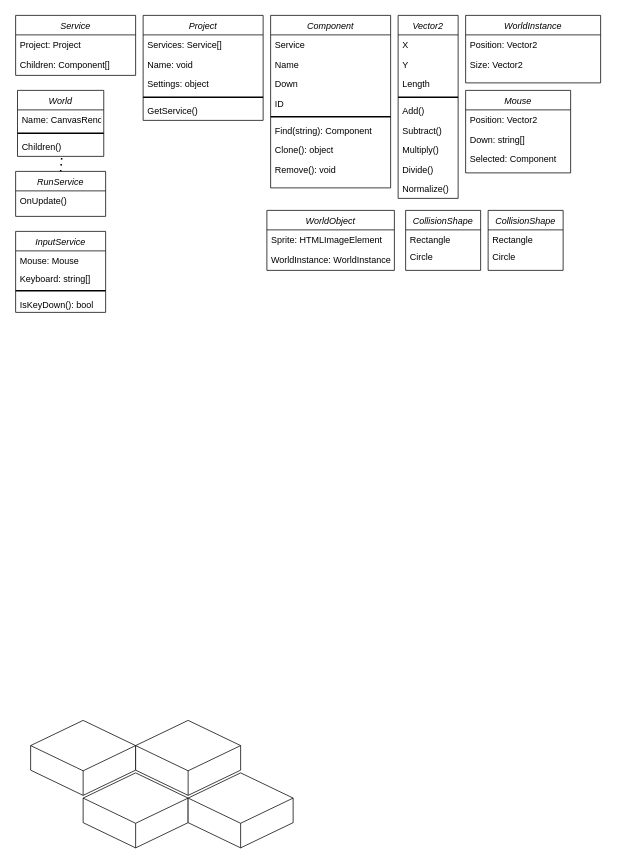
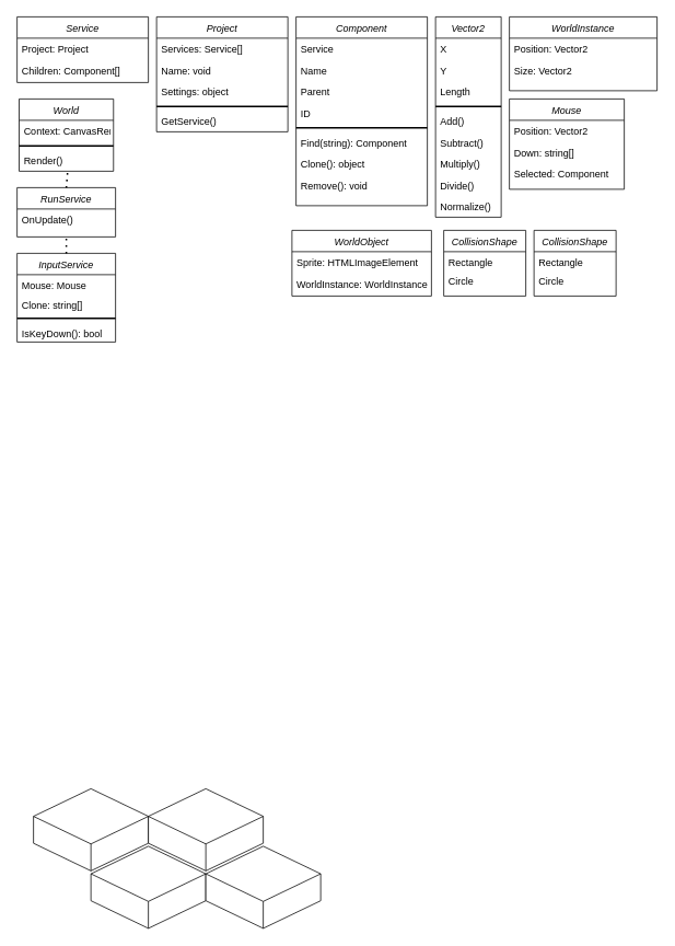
  <mxCell id="0" />
  <mxCell id="1" parent="0" />
  <mxCell id="2" value="Component" style="swimlane;fontStyle=2;align=center;verticalAlign=top;childLayout=stackLayout;horizontal=1;startSize=26;horizontalStack=0;resizeParent=1;resizeLast=0;collapsible=1;marginBottom=0;rounded=0;shadow=0;strokeWidth=1;" parent="1" vertex="1"><mxGeometry x="360" y="20" width="160" height="230" as="geometry"><mxRectangle x="230" y="140" width="160" height="26" as="alternateBounds" /></mxGeometry></mxCell>
  <mxCell id="3" value="Service" style="text;align=left;verticalAlign=top;spacingLeft=4;spacingRight=4;overflow=hidden;rotatable=0;points=[[0,0.5],[1,0.5]];portConstraint=eastwest;rounded=0;shadow=0;html=0;" parent="2" vertex="1"><mxGeometry y="26" width="160" height="26" as="geometry" /></mxCell>
  <mxCell id="4" value="Name" style="text;align=left;verticalAlign=top;spacingLeft=4;spacingRight=4;overflow=hidden;rotatable=0;points=[[0,0.5],[1,0.5]];portConstraint=eastwest;" parent="2" vertex="1"><mxGeometry y="52" width="160" height="26" as="geometry" /></mxCell>
- <mxCell id="5" value="Down" style="text;align=left;verticalAlign=top;spacingLeft=4;spacingRight=4;overflow=hidden;rotatable=0;points=[[0,0.5],[1,0.5]];portConstraint=eastwest;rounded=0;shadow=0;html=0;" parent="2" vertex="1"><mxGeometry y="78" width="160" height="26" as="geometry" /></mxCell>
+ <mxCell id="5" value="Parent" style="text;align=left;verticalAlign=top;spacingLeft=4;spacingRight=4;overflow=hidden;rotatable=0;points=[[0,0.5],[1,0.5]];portConstraint=eastwest;rounded=0;shadow=0;html=0;" parent="2" vertex="1"><mxGeometry y="78" width="160" height="26" as="geometry" /></mxCell>
  <mxCell id="6" value="ID" style="text;align=left;verticalAlign=top;spacingLeft=4;spacingRight=4;overflow=hidden;rotatable=0;points=[[0,0.5],[1,0.5]];portConstraint=eastwest;rounded=0;shadow=0;html=0;" parent="2" vertex="1"><mxGeometry y="104" width="160" height="26" as="geometry" /></mxCell>
  <mxCell id="7" value="" style="line;strokeWidth=2;html=1;" parent="2" vertex="1"><mxGeometry y="130" width="160" height="10" as="geometry" /></mxCell>
  <mxCell id="8" value="Find(string): Component" style="text;align=left;verticalAlign=top;spacingLeft=4;spacingRight=4;overflow=hidden;rotatable=0;points=[[0,0.5],[1,0.5]];portConstraint=eastwest;rounded=0;shadow=0;html=0;" parent="2" vertex="1"><mxGeometry y="140" width="160" height="26" as="geometry" /></mxCell>
  <mxCell id="9" value="Clone(): object" style="text;align=left;verticalAlign=top;spacingLeft=4;spacingRight=4;overflow=hidden;rotatable=0;points=[[0,0.5],[1,0.5]];portConstraint=eastwest;rounded=0;shadow=0;html=0;" parent="2" vertex="1"><mxGeometry y="166" width="160" height="26" as="geometry" /></mxCell>
  <mxCell id="10" value="Remove(): void" style="text;align=left;verticalAlign=top;spacingLeft=4;spacingRight=4;overflow=hidden;rotatable=0;points=[[0,0.5],[1,0.5]];portConstraint=eastwest;rounded=0;shadow=0;html=0;" parent="2" vertex="1"><mxGeometry y="192" width="160" height="26" as="geometry" /></mxCell>
  <mxCell id="11" value="Service" style="swimlane;fontStyle=2;align=center;verticalAlign=top;childLayout=stackLayout;horizontal=1;startSize=26;horizontalStack=0;resizeParent=1;resizeLast=0;collapsible=1;marginBottom=0;rounded=0;shadow=0;strokeWidth=1;" parent="1" vertex="1"><mxGeometry x="20" y="20" width="160" height="80" as="geometry"><mxRectangle x="230" y="140" width="160" height="26" as="alternateBounds" /></mxGeometry></mxCell>
  <mxCell id="12" value="Project: Project" style="text;align=left;verticalAlign=top;spacingLeft=4;spacingRight=4;overflow=hidden;rotatable=0;points=[[0,0.5],[1,0.5]];portConstraint=eastwest;" parent="11" vertex="1"><mxGeometry y="26" width="160" height="26" as="geometry" /></mxCell>
  <mxCell id="13" value="Children: Component[]" style="text;align=left;verticalAlign=top;spacingLeft=4;spacingRight=4;overflow=hidden;rotatable=0;points=[[0,0.5],[1,0.5]];portConstraint=eastwest;rounded=0;shadow=0;html=0;" parent="11" vertex="1"><mxGeometry y="52" width="160" height="26" as="geometry" /></mxCell>
  <mxCell id="14" value="Project" style="swimlane;fontStyle=2;align=center;verticalAlign=top;childLayout=stackLayout;horizontal=1;startSize=26;horizontalStack=0;resizeParent=1;resizeLast=0;collapsible=1;marginBottom=0;rounded=0;shadow=0;strokeWidth=1;" parent="1" vertex="1"><mxGeometry x="190" y="20" width="160" height="140" as="geometry"><mxRectangle x="230" y="140" width="160" height="26" as="alternateBounds" /></mxGeometry></mxCell>
  <mxCell id="15" value="Services: Service[]" style="text;align=left;verticalAlign=top;spacingLeft=4;spacingRight=4;overflow=hidden;rotatable=0;points=[[0,0.5],[1,0.5]];portConstraint=eastwest;rounded=0;shadow=0;html=0;" parent="14" vertex="1"><mxGeometry y="26" width="160" height="26" as="geometry" /></mxCell>
  <mxCell id="16" value="Name: void" style="text;align=left;verticalAlign=top;spacingLeft=4;spacingRight=4;overflow=hidden;rotatable=0;points=[[0,0.5],[1,0.5]];portConstraint=eastwest;" parent="14" vertex="1"><mxGeometry y="52" width="160" height="26" as="geometry" /></mxCell>
  <mxCell id="17" value="Settings: object" style="text;align=left;verticalAlign=top;spacingLeft=4;spacingRight=4;overflow=hidden;rotatable=0;points=[[0,0.5],[1,0.5]];portConstraint=eastwest;rounded=0;shadow=0;html=0;" parent="14" vertex="1"><mxGeometry y="78" width="160" height="26" as="geometry" /></mxCell>
  <mxCell id="18" value="" style="line;strokeWidth=2;html=1;" parent="14" vertex="1"><mxGeometry y="104" width="160" height="10" as="geometry" /></mxCell>
  <mxCell id="19" value="GetService()" style="text;align=left;verticalAlign=top;spacingLeft=4;spacingRight=4;overflow=hidden;rotatable=0;points=[[0,0.5],[1,0.5]];portConstraint=eastwest;rounded=0;shadow=0;html=0;" parent="14" vertex="1"><mxGeometry y="114" width="160" height="26" as="geometry" /></mxCell>
  <mxCell id="20" value="WorldObject" style="swimlane;fontStyle=2;align=center;verticalAlign=top;childLayout=stackLayout;horizontal=1;startSize=26;horizontalStack=0;resizeParent=1;resizeLast=0;collapsible=1;marginBottom=0;rounded=0;shadow=0;strokeWidth=1;" parent="1" vertex="1"><mxGeometry x="355" y="280" width="170" height="80" as="geometry"><mxRectangle x="230" y="140" width="160" height="26" as="alternateBounds" /></mxGeometry></mxCell>
  <mxCell id="21" value="Sprite: HTMLImageElement" style="text;align=left;verticalAlign=top;spacingLeft=4;spacingRight=4;overflow=hidden;rotatable=0;points=[[0,0.5],[1,0.5]];portConstraint=eastwest;rounded=0;shadow=0;html=0;" parent="20" vertex="1"><mxGeometry y="26" width="170" height="26" as="geometry" /></mxCell>
  <mxCell id="22" value="WorldInstance: WorldInstance" style="text;align=left;verticalAlign=top;spacingLeft=4;spacingRight=4;overflow=hidden;rotatable=0;points=[[0,0.5],[1,0.5]];portConstraint=eastwest;" parent="20" vertex="1"><mxGeometry y="52" width="170" height="26" as="geometry" /></mxCell>
  <mxCell id="23" value="Vector2" style="swimlane;fontStyle=2;align=center;verticalAlign=top;childLayout=stackLayout;horizontal=1;startSize=26;horizontalStack=0;resizeParent=1;resizeLast=0;collapsible=1;marginBottom=0;rounded=0;shadow=0;strokeWidth=1;" parent="1" vertex="1"><mxGeometry x="530" y="20" width="80" height="244" as="geometry"><mxRectangle x="230" y="140" width="160" height="26" as="alternateBounds" /></mxGeometry></mxCell>
  <mxCell id="24" value="X" style="text;align=left;verticalAlign=top;spacingLeft=4;spacingRight=4;overflow=hidden;rotatable=0;points=[[0,0.5],[1,0.5]];portConstraint=eastwest;rounded=0;shadow=0;html=0;" parent="23" vertex="1"><mxGeometry y="26" width="80" height="26" as="geometry" /></mxCell>
  <mxCell id="25" value="Y" style="text;align=left;verticalAlign=top;spacingLeft=4;spacingRight=4;overflow=hidden;rotatable=0;points=[[0,0.5],[1,0.5]];portConstraint=eastwest;" parent="23" vertex="1"><mxGeometry y="52" width="80" height="26" as="geometry" /></mxCell>
  <mxCell id="26" value="Length" style="text;align=left;verticalAlign=top;spacingLeft=4;spacingRight=4;overflow=hidden;rotatable=0;points=[[0,0.5],[1,0.5]];portConstraint=eastwest;rounded=0;shadow=0;html=0;" parent="23" vertex="1"><mxGeometry y="78" width="80" height="26" as="geometry" /></mxCell>
  <mxCell id="27" value="" style="line;strokeWidth=2;html=1;" parent="23" vertex="1"><mxGeometry y="104" width="80" height="10" as="geometry" /></mxCell>
  <mxCell id="28" value="Add()" style="text;align=left;verticalAlign=top;spacingLeft=4;spacingRight=4;overflow=hidden;rotatable=0;points=[[0,0.5],[1,0.5]];portConstraint=eastwest;rounded=0;shadow=0;html=0;" parent="23" vertex="1"><mxGeometry y="114" width="80" height="26" as="geometry" /></mxCell>
  <mxCell id="29" value="Subtract()" style="text;align=left;verticalAlign=top;spacingLeft=4;spacingRight=4;overflow=hidden;rotatable=0;points=[[0,0.5],[1,0.5]];portConstraint=eastwest;rounded=0;shadow=0;html=0;" parent="23" vertex="1"><mxGeometry y="140" width="80" height="26" as="geometry" /></mxCell>
  <mxCell id="30" value="Multiply()" style="text;align=left;verticalAlign=top;spacingLeft=4;spacingRight=4;overflow=hidden;rotatable=0;points=[[0,0.5],[1,0.5]];portConstraint=eastwest;rounded=0;shadow=0;html=0;" parent="23" vertex="1"><mxGeometry y="166" width="80" height="26" as="geometry" /></mxCell>
  <mxCell id="31" value="Divide()" style="text;align=left;verticalAlign=top;spacingLeft=4;spacingRight=4;overflow=hidden;rotatable=0;points=[[0,0.5],[1,0.5]];portConstraint=eastwest;rounded=0;shadow=0;html=0;" parent="23" vertex="1"><mxGeometry y="192" width="80" height="26" as="geometry" /></mxCell>
  <mxCell id="32" value="Normalize()" style="text;align=left;verticalAlign=top;spacingLeft=4;spacingRight=4;overflow=hidden;rotatable=0;points=[[0,0.5],[1,0.5]];portConstraint=eastwest;rounded=0;shadow=0;html=0;" parent="23" vertex="1"><mxGeometry y="218" width="80" height="26" as="geometry" /></mxCell>
  <mxCell id="33" value="WorldInstance" style="swimlane;fontStyle=2;align=center;verticalAlign=top;childLayout=stackLayout;horizontal=1;startSize=26;horizontalStack=0;resizeParent=1;resizeLast=0;collapsible=1;marginBottom=0;rounded=0;shadow=0;strokeWidth=1;" parent="1" vertex="1"><mxGeometry x="620" y="20" width="180" height="90" as="geometry"><mxRectangle x="230" y="140" width="160" height="26" as="alternateBounds" /></mxGeometry></mxCell>
  <mxCell id="34" value="Position: Vector2" style="text;align=left;verticalAlign=top;spacingLeft=4;spacingRight=4;overflow=hidden;rotatable=0;points=[[0,0.5],[1,0.5]];portConstraint=eastwest;rounded=0;shadow=0;html=0;" parent="33" vertex="1"><mxGeometry y="26" width="180" height="26" as="geometry" /></mxCell>
  <mxCell id="35" value="Size: Vector2" style="text;align=left;verticalAlign=top;spacingLeft=4;spacingRight=4;overflow=hidden;rotatable=0;points=[[0,0.5],[1,0.5]];portConstraint=eastwest;rounded=0;shadow=0;html=0;" parent="33" vertex="1"><mxGeometry y="52" width="180" height="26" as="geometry" /></mxCell>
  <mxCell id="36" value="CollisionShape" style="swimlane;fontStyle=2;align=center;verticalAlign=top;childLayout=stackLayout;horizontal=1;startSize=26;horizontalStack=0;resizeParent=1;resizeLast=0;collapsible=1;marginBottom=0;rounded=0;shadow=0;strokeWidth=1;" parent="1" vertex="1"><mxGeometry x="540" y="280" width="100" height="80" as="geometry"><mxRectangle x="230" y="140" width="160" height="26" as="alternateBounds" /></mxGeometry></mxCell>
  <mxCell id="37" value="Rectangle" style="text;align=left;verticalAlign=top;spacingLeft=4;spacingRight=4;overflow=hidden;rotatable=0;points=[[0,0.5],[1,0.5]];portConstraint=eastwest;rounded=0;shadow=0;html=0;" parent="36" vertex="1"><mxGeometry y="26" width="100" height="22" as="geometry" /></mxCell>
  <mxCell id="38" value="Circle" style="text;align=left;verticalAlign=top;spacingLeft=4;spacingRight=4;overflow=hidden;rotatable=0;points=[[0,0.5],[1,0.5]];portConstraint=eastwest;rounded=0;shadow=0;html=0;" parent="36" vertex="1"><mxGeometry y="48" width="100" height="26" as="geometry" /></mxCell>
  <mxCell id="39" value="World" style="swimlane;fontStyle=2;align=center;verticalAlign=top;childLayout=stackLayout;horizontal=1;startSize=26;horizontalStack=0;resizeParent=1;resizeLast=0;collapsible=1;marginBottom=0;rounded=0;shadow=0;strokeWidth=1;" parent="1" vertex="1"><mxGeometry x="22.5" y="120" width="115" height="88" as="geometry"><mxRectangle x="230" y="140" width="160" height="26" as="alternateBounds" /></mxGeometry></mxCell>
- <mxCell id="40" value="Name: CanvasRenderingContext" style="text;align=left;verticalAlign=top;spacingLeft=4;spacingRight=4;overflow=hidden;rotatable=0;points=[[0,0.5],[1,0.5]];portConstraint=eastwest;rounded=0;shadow=0;html=0;" parent="39" vertex="1"><mxGeometry y="26" width="115" height="26" as="geometry" /></mxCell>
+ <mxCell id="40" value="Context: CanvasRenderingContext" style="text;align=left;verticalAlign=top;spacingLeft=4;spacingRight=4;overflow=hidden;rotatable=0;points=[[0,0.5],[1,0.5]];portConstraint=eastwest;rounded=0;shadow=0;html=0;" parent="39" vertex="1"><mxGeometry y="26" width="115" height="26" as="geometry" /></mxCell>
  <mxCell id="41" value="" style="line;strokeWidth=2;html=1;" parent="39" vertex="1"><mxGeometry y="52" width="115" height="10" as="geometry" /></mxCell>
- <mxCell id="42" value="Children()" style="text;align=left;verticalAlign=top;spacingLeft=4;spacingRight=4;overflow=hidden;rotatable=0;points=[[0,0.5],[1,0.5]];portConstraint=eastwest;" parent="39" vertex="1"><mxGeometry y="62" width="115" height="26" as="geometry" /></mxCell>
+ <mxCell id="42" value="Render()" style="text;align=left;verticalAlign=top;spacingLeft=4;spacingRight=4;overflow=hidden;rotatable=0;points=[[0,0.5],[1,0.5]];portConstraint=eastwest;" parent="39" vertex="1"><mxGeometry y="62" width="115" height="26" as="geometry" /></mxCell>
  <mxCell id="43" value="RunService" style="swimlane;fontStyle=2;align=center;verticalAlign=top;childLayout=stackLayout;horizontal=1;startSize=26;horizontalStack=0;resizeParent=1;resizeLast=0;collapsible=1;marginBottom=0;rounded=0;shadow=0;strokeWidth=1;" parent="1" vertex="1"><mxGeometry x="20" y="228" width="120" height="60" as="geometry"><mxRectangle x="230" y="140" width="160" height="26" as="alternateBounds" /></mxGeometry></mxCell>
  <mxCell id="44" value="OnUpdate()" style="text;align=left;verticalAlign=top;spacingLeft=4;spacingRight=4;overflow=hidden;rotatable=0;points=[[0,0.5],[1,0.5]];portConstraint=eastwest;" parent="43" vertex="1"><mxGeometry y="26" width="120" height="26" as="geometry" /></mxCell>
  <mxCell id="45" value="" style="html=1;whiteSpace=wrap;shape=isoCube2;backgroundOutline=1;isoAngle=15;" parent="1" vertex="1"><mxGeometry x="40" y="960" width="140" height="100" as="geometry" /></mxCell>
  <mxCell id="46" value="" style="html=1;whiteSpace=wrap;shape=isoCube2;backgroundOutline=1;isoAngle=15;" parent="1" vertex="1"><mxGeometry x="110" y="1030" width="140" height="100" as="geometry" /></mxCell>
  <mxCell id="47" value="" style="html=1;whiteSpace=wrap;shape=isoCube2;backgroundOutline=1;isoAngle=15;" parent="1" vertex="1"><mxGeometry x="180" y="960" width="140" height="100" as="geometry" /></mxCell>
  <mxCell id="48" value="" style="html=1;whiteSpace=wrap;shape=isoCube2;backgroundOutline=1;isoAngle=15;" parent="1" vertex="1"><mxGeometry x="250" y="1030" width="140" height="100" as="geometry" /></mxCell>
  <mxCell id="49" value="InputService" style="swimlane;fontStyle=2;align=center;verticalAlign=top;childLayout=stackLayout;horizontal=1;startSize=26;horizontalStack=0;resizeParent=1;resizeLast=0;collapsible=1;marginBottom=0;rounded=0;shadow=0;strokeWidth=1;" parent="1" vertex="1"><mxGeometry x="20" y="308" width="120" height="108" as="geometry"><mxRectangle x="230" y="140" width="160" height="26" as="alternateBounds" /></mxGeometry></mxCell>
  <mxCell id="50" value="Mouse: Mouse" style="text;align=left;verticalAlign=top;spacingLeft=4;spacingRight=4;overflow=hidden;rotatable=0;points=[[0,0.5],[1,0.5]];portConstraint=eastwest;" parent="49" vertex="1"><mxGeometry y="26" width="120" height="24" as="geometry" /></mxCell>
- <mxCell id="51" value="Keyboard: string[]" style="text;align=left;verticalAlign=top;spacingLeft=4;spacingRight=4;overflow=hidden;rotatable=0;points=[[0,0.5],[1,0.5]];portConstraint=eastwest;" parent="49" vertex="1"><mxGeometry y="50" width="120" height="24" as="geometry" /></mxCell>
+ <mxCell id="51" value="Clone: string[]" style="text;align=left;verticalAlign=top;spacingLeft=4;spacingRight=4;overflow=hidden;rotatable=0;points=[[0,0.5],[1,0.5]];portConstraint=eastwest;" parent="49" vertex="1"><mxGeometry y="50" width="120" height="24" as="geometry" /></mxCell>
  <mxCell id="52" value="" style="line;strokeWidth=2;html=1;" parent="49" vertex="1"><mxGeometry y="74" width="120" height="10" as="geometry" /></mxCell>
  <mxCell id="53" value="IsKeyDown(): bool" style="text;align=left;verticalAlign=top;spacingLeft=4;spacingRight=4;overflow=hidden;rotatable=0;points=[[0,0.5],[1,0.5]];portConstraint=eastwest;" parent="49" vertex="1"><mxGeometry y="84" width="120" height="24" as="geometry" /></mxCell>
+ <mxCell id="54" value="" style="endArrow=none;dashed=1;html=1;dashPattern=1 3;strokeWidth=2;rounded=0;fontSize=12;startSize=8;endSize=8;curved=1;exitX=0.5;exitY=0;exitDx=0;exitDy=0;entryX=0.5;entryY=1;entryDx=0;entryDy=0;" parent="1" source="49" target="43" edge="1"><mxGeometry width="50" height="50" relative="1" as="geometry"><mxPoint x="172.5" y="318" as="sourcePoint" /><mxPoint x="222.5" y="268" as="targetPoint" /></mxGeometry></mxCell>
  <mxCell id="55" value="" style="endArrow=none;dashed=1;html=1;dashPattern=1 3;strokeWidth=2;rounded=0;fontSize=12;startSize=8;endSize=8;curved=1;exitX=0.5;exitY=0;exitDx=0;exitDy=0;entryX=0.513;entryY=1.038;entryDx=0;entryDy=0;entryPerimeter=0;" parent="1" source="43" target="42" edge="1"><mxGeometry width="50" height="50" relative="1" as="geometry"><mxPoint x="332.5" y="378" as="sourcePoint" /><mxPoint x="382.5" y="328" as="targetPoint" /></mxGeometry></mxCell>
  <mxCell id="56" value="Mouse" style="swimlane;fontStyle=2;align=center;verticalAlign=top;childLayout=stackLayout;horizontal=1;startSize=26;horizontalStack=0;resizeParent=1;resizeLast=0;collapsible=1;marginBottom=0;rounded=0;shadow=0;strokeWidth=1;" parent="1" vertex="1"><mxGeometry x="620" y="120" width="140" height="110" as="geometry"><mxRectangle x="230" y="140" width="160" height="26" as="alternateBounds" /></mxGeometry></mxCell>
  <mxCell id="57" value="Position: Vector2" style="text;align=left;verticalAlign=top;spacingLeft=4;spacingRight=4;overflow=hidden;rotatable=0;points=[[0,0.5],[1,0.5]];portConstraint=eastwest;rounded=0;shadow=0;html=0;" parent="56" vertex="1"><mxGeometry y="26" width="140" height="26" as="geometry" /></mxCell>
  <mxCell id="58" value="Down: string[]" style="text;align=left;verticalAlign=top;spacingLeft=4;spacingRight=4;overflow=hidden;rotatable=0;points=[[0,0.5],[1,0.5]];portConstraint=eastwest;rounded=0;shadow=0;html=0;" parent="56" vertex="1"><mxGeometry y="52" width="140" height="26" as="geometry" /></mxCell>
  <mxCell id="59" value="Selected: Component" style="text;align=left;verticalAlign=top;spacingLeft=4;spacingRight=4;overflow=hidden;rotatable=0;points=[[0,0.5],[1,0.5]];portConstraint=eastwest;rounded=0;shadow=0;html=0;" parent="56" vertex="1"><mxGeometry y="78" width="140" height="26" as="geometry" /></mxCell>
  <mxCell id="60" value="CollisionShape" style="swimlane;fontStyle=2;align=center;verticalAlign=top;childLayout=stackLayout;horizontal=1;startSize=26;horizontalStack=0;resizeParent=1;resizeLast=0;collapsible=1;marginBottom=0;rounded=0;shadow=0;strokeWidth=1;" vertex="1" parent="1"><mxGeometry x="650" y="280" width="100" height="80" as="geometry"><mxRectangle x="230" y="140" width="160" height="26" as="alternateBounds" /></mxGeometry></mxCell>
  <mxCell id="61" value="Rectangle" style="text;align=left;verticalAlign=top;spacingLeft=4;spacingRight=4;overflow=hidden;rotatable=0;points=[[0,0.5],[1,0.5]];portConstraint=eastwest;rounded=0;shadow=0;html=0;" vertex="1" parent="60"><mxGeometry y="26" width="100" height="22" as="geometry" /></mxCell>
  <mxCell id="62" value="Circle" style="text;align=left;verticalAlign=top;spacingLeft=4;spacingRight=4;overflow=hidden;rotatable=0;points=[[0,0.5],[1,0.5]];portConstraint=eastwest;rounded=0;shadow=0;html=0;" vertex="1" parent="60"><mxGeometry y="48" width="100" height="26" as="geometry" /></mxCell>
